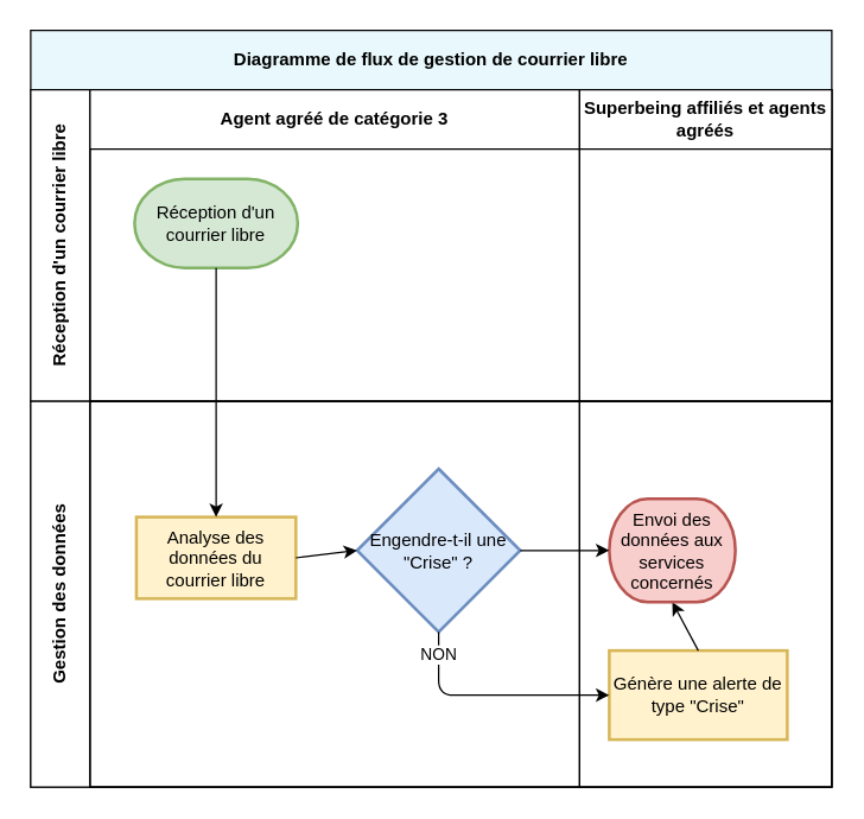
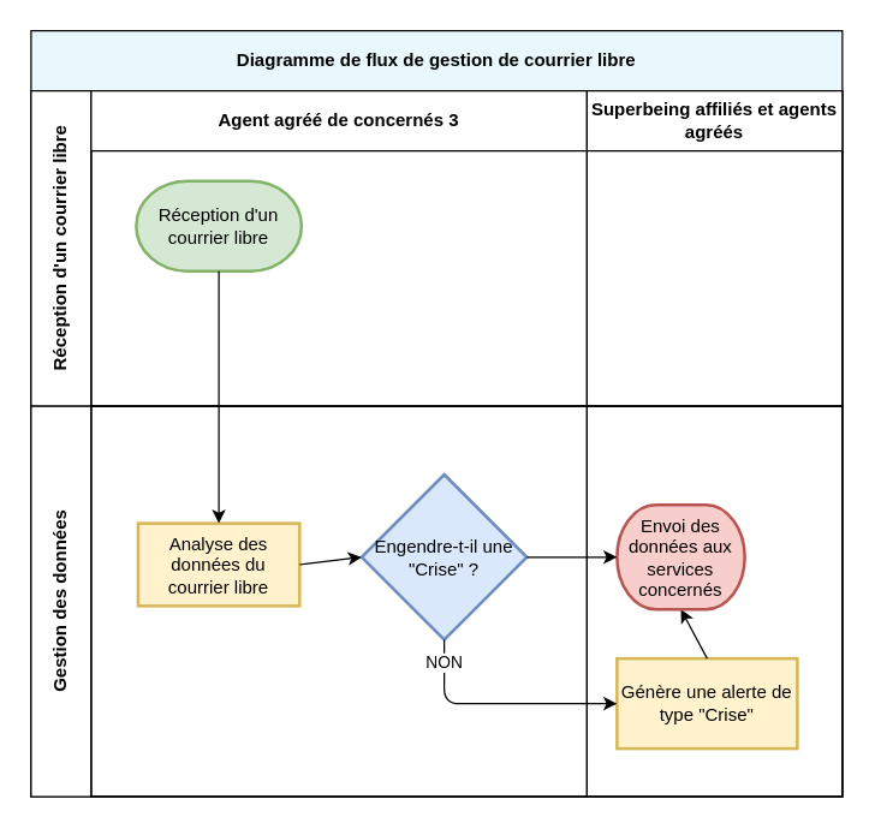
  <mxCell id="0" />
  <mxCell id="1" parent="0" />
  <mxCell id="2" value="Diagramme de flux de gestion de courrier libre" style="shape=table;childLayout=tableLayout;rowLines=0;columnLines=0;startSize=40;html=1;whiteSpace=wrap;collapsible=0;recursiveResize=0;expand=0;pointerEvents=0;fontStyle=1;align=center;fillColor=#E8F8FC;direction=east;flipV=0;flipH=1;" parent="1" vertex="1"><mxGeometry x="20" y="20" width="540" height="510" as="geometry" /></mxCell>
  <mxCell id="3" value="Réception d'un courrier libre" style="swimlane;horizontal=0;points=[[0,0.5],[1,0.5]];portConstraint=eastwest;startSize=40;html=1;whiteSpace=wrap;collapsible=0;recursiveResize=0;expand=0;pointerEvents=0;fontStyle=1;direction=east;" parent="2" vertex="1"><mxGeometry y="40" width="540" height="210" as="geometry" /></mxCell>
- <mxCell id="4" value="Agent agréé de catégorie 3" style="swimlane;connectable=0;startSize=40;html=1;whiteSpace=wrap;collapsible=0;recursiveResize=0;expand=0;pointerEvents=0;" parent="3" vertex="1"><mxGeometry x="40" width="330" height="210" as="geometry" /></mxCell>
+ <mxCell id="4" value="Agent agréé de concernés 3" style="swimlane;connectable=0;startSize=40;html=1;whiteSpace=wrap;collapsible=0;recursiveResize=0;expand=0;pointerEvents=0;" parent="3" vertex="1"><mxGeometry x="40" width="330" height="210" as="geometry" /></mxCell>
  <mxCell id="5" value="Réception d'un courrier libre" style="strokeWidth=2;html=1;shape=mxgraph.flowchart.terminator;whiteSpace=wrap;fillColor=#d5e8d4;strokeColor=#82b366;" parent="4" vertex="1"><mxGeometry x="30" y="60" width="110" height="60" as="geometry" /></mxCell>
  <mxCell id="6" value="Superbeing affiliés et agents agréés" style="swimlane;connectable=0;startSize=40;html=1;whiteSpace=wrap;collapsible=0;recursiveResize=0;expand=0;pointerEvents=0;" parent="3" vertex="1"><mxGeometry x="370" width="170" height="210" as="geometry" /></mxCell>
  <mxCell id="7" value="Gestion des données" style="swimlane;horizontal=0;points=[[0,0.5],[1,0.5]];portConstraint=eastwest;startSize=40;html=1;whiteSpace=wrap;collapsible=0;recursiveResize=0;expand=0;pointerEvents=0;" parent="2" vertex="1"><mxGeometry y="250" width="540" height="260" as="geometry" /></mxCell>
  <mxCell id="8" style="swimlane;connectable=0;startSize=0;html=1;whiteSpace=wrap;collapsible=0;recursiveResize=0;expand=0;pointerEvents=0;" parent="7" vertex="1"><mxGeometry x="40" width="330" height="260" as="geometry" /></mxCell>
  <mxCell id="9" value="Analyse des données du courrier libre" style="whiteSpace=wrap;html=1;strokeColor=#d6b656;strokeWidth=2;fillColor=#fff2cc;" parent="8" vertex="1"><mxGeometry x="31.25" y="78" width="107.5" height="55" as="geometry" /></mxCell>
  <mxCell id="10" value="Engendre-t-il une &quot;Crise&quot; ?" style="strokeWidth=2;html=1;shape=mxgraph.flowchart.decision;whiteSpace=wrap;fillColor=#dae8fc;strokeColor=#6c8ebf;" vertex="1" parent="8"><mxGeometry x="180" y="45.5" width="110" height="110" as="geometry" /></mxCell>
  <mxCell id="11" value="" style="endArrow=classic;html=1;entryX=0;entryY=0.5;entryDx=0;entryDy=0;entryPerimeter=0;exitX=1;exitY=0.5;exitDx=0;exitDy=0;" edge="1" parent="8" source="9" target="10"><mxGeometry width="50" height="50" relative="1" as="geometry"><mxPoint x="410" y="198" as="sourcePoint" /><mxPoint x="460" y="148" as="targetPoint" /></mxGeometry></mxCell>
  <mxCell id="12" style="swimlane;connectable=0;startSize=0;html=1;whiteSpace=wrap;collapsible=0;recursiveResize=0;expand=0;pointerEvents=0;" parent="7" vertex="1"><mxGeometry x="370" width="170" height="260" as="geometry" /></mxCell>
  <mxCell id="13" value="Génère une alerte de type &quot;Crise&quot;" style="whiteSpace=wrap;html=1;strokeColor=#d6b656;strokeWidth=2;fillColor=#fff2cc;" vertex="1" parent="12"><mxGeometry x="20" y="168" width="120" height="60" as="geometry" /></mxCell>
  <mxCell id="14" value="" style="endArrow=classic;html=1;entryX=0.5;entryY=1;entryDx=0;entryDy=0;exitX=0.5;exitY=0;exitDx=0;exitDy=0;entryPerimeter=0;" edge="1" parent="12" source="13" target="15"><mxGeometry width="50" height="50" relative="1" as="geometry"><mxPoint x="80" y="188" as="sourcePoint" /><mxPoint x="80" y="130.5" as="targetPoint" /></mxGeometry></mxCell>
  <mxCell id="15" value="&lt;span&gt;Envoi des données aux services concernés&lt;/span&gt;" style="strokeWidth=2;html=1;shape=mxgraph.flowchart.terminator;whiteSpace=wrap;fillColor=#f8cecc;strokeColor=#b85450;" vertex="1" parent="12"><mxGeometry x="20" y="65.75" width="85" height="69.5" as="geometry" /></mxCell>
  <mxCell id="16" value="" style="endArrow=classic;html=1;exitX=1;exitY=0.5;exitDx=0;exitDy=0;exitPerimeter=0;entryX=0;entryY=0.5;entryDx=0;entryDy=0;entryPerimeter=0;" edge="1" parent="7" source="10" target="15"><mxGeometry width="50" height="50" relative="1" as="geometry"><mxPoint x="450" y="198" as="sourcePoint" /><mxPoint x="390" y="100.5" as="targetPoint" /></mxGeometry></mxCell>
  <mxCell id="17" value="" style="endArrow=classic;html=1;exitX=0.5;exitY=1;exitDx=0;exitDy=0;exitPerimeter=0;entryX=0;entryY=0.5;entryDx=0;entryDy=0;" edge="1" parent="7" source="10" target="13"><mxGeometry width="50" height="50" relative="1" as="geometry"><mxPoint x="450" y="188" as="sourcePoint" /><mxPoint x="370" y="228" as="targetPoint" /><Array as="points"><mxPoint x="275" y="198" /></Array></mxGeometry></mxCell>
  <mxCell id="18" value="&amp;nbsp;NON&amp;nbsp;" style="edgeLabel;html=1;align=center;verticalAlign=middle;resizable=0;points=[];" vertex="1" connectable="0" parent="17"><mxGeometry x="-0.617" y="2" relative="1" as="geometry"><mxPoint x="-3" y="-15" as="offset" /></mxGeometry></mxCell>
  <mxCell id="19" value="" style="endArrow=classic;html=1;entryX=0.5;entryY=0;entryDx=0;entryDy=0;exitX=0.5;exitY=1;exitDx=0;exitDy=0;exitPerimeter=0;" parent="2" source="5" target="9" edge="1"><mxGeometry width="50" height="50" relative="1" as="geometry"><mxPoint x="620" y="410" as="sourcePoint" /><mxPoint x="149.69" y="210" as="targetPoint" /></mxGeometry></mxCell>
